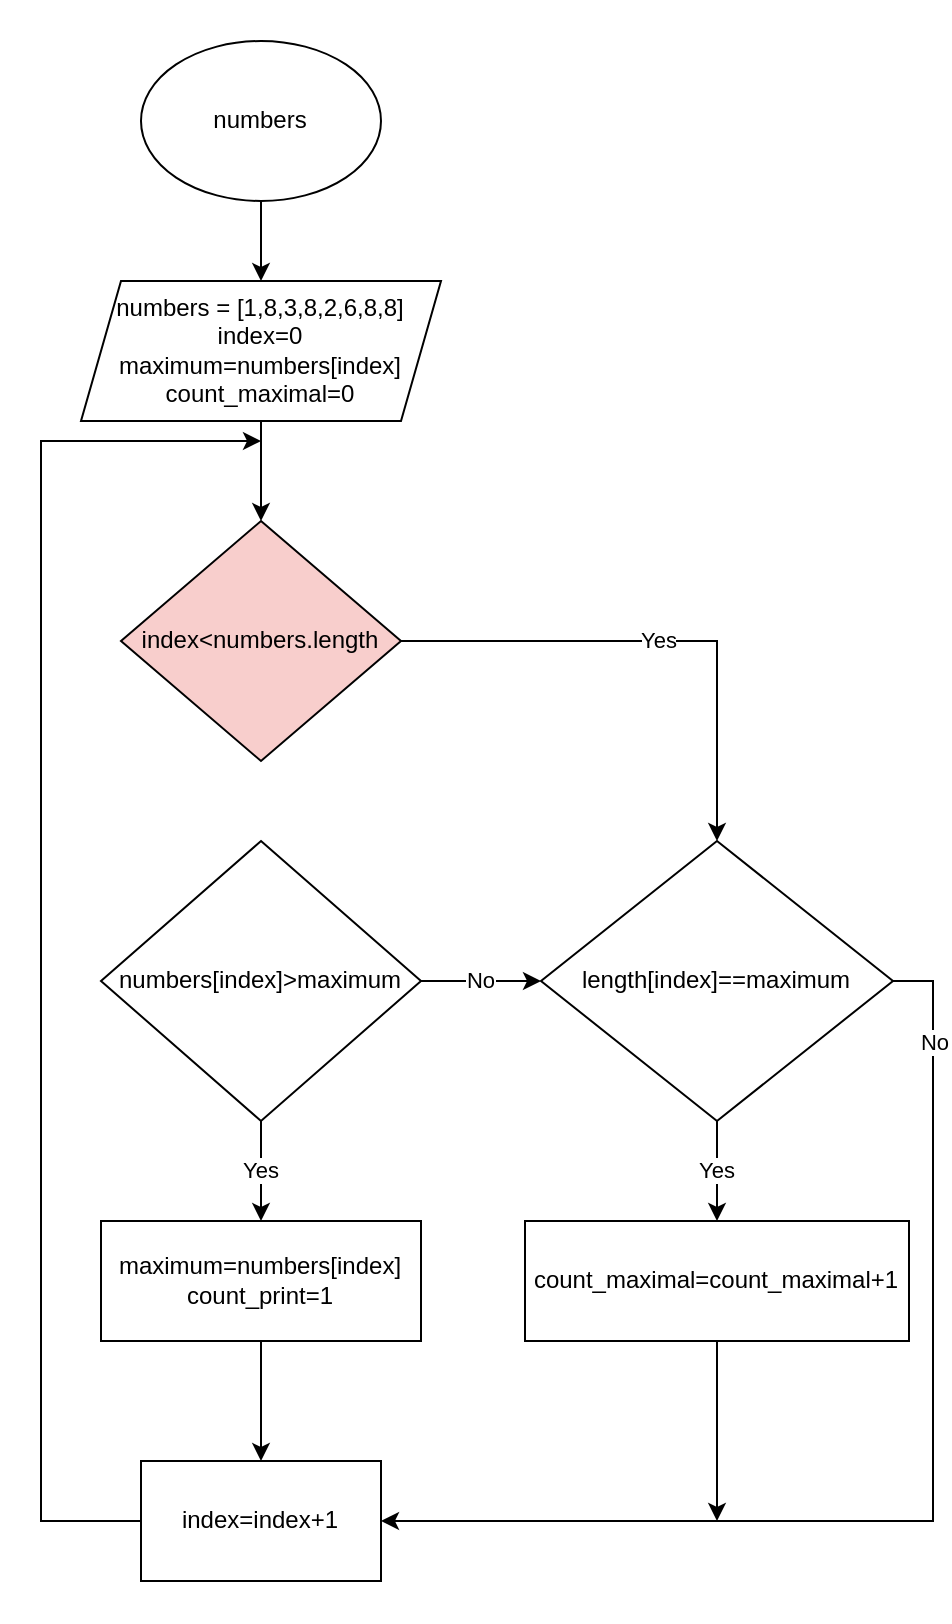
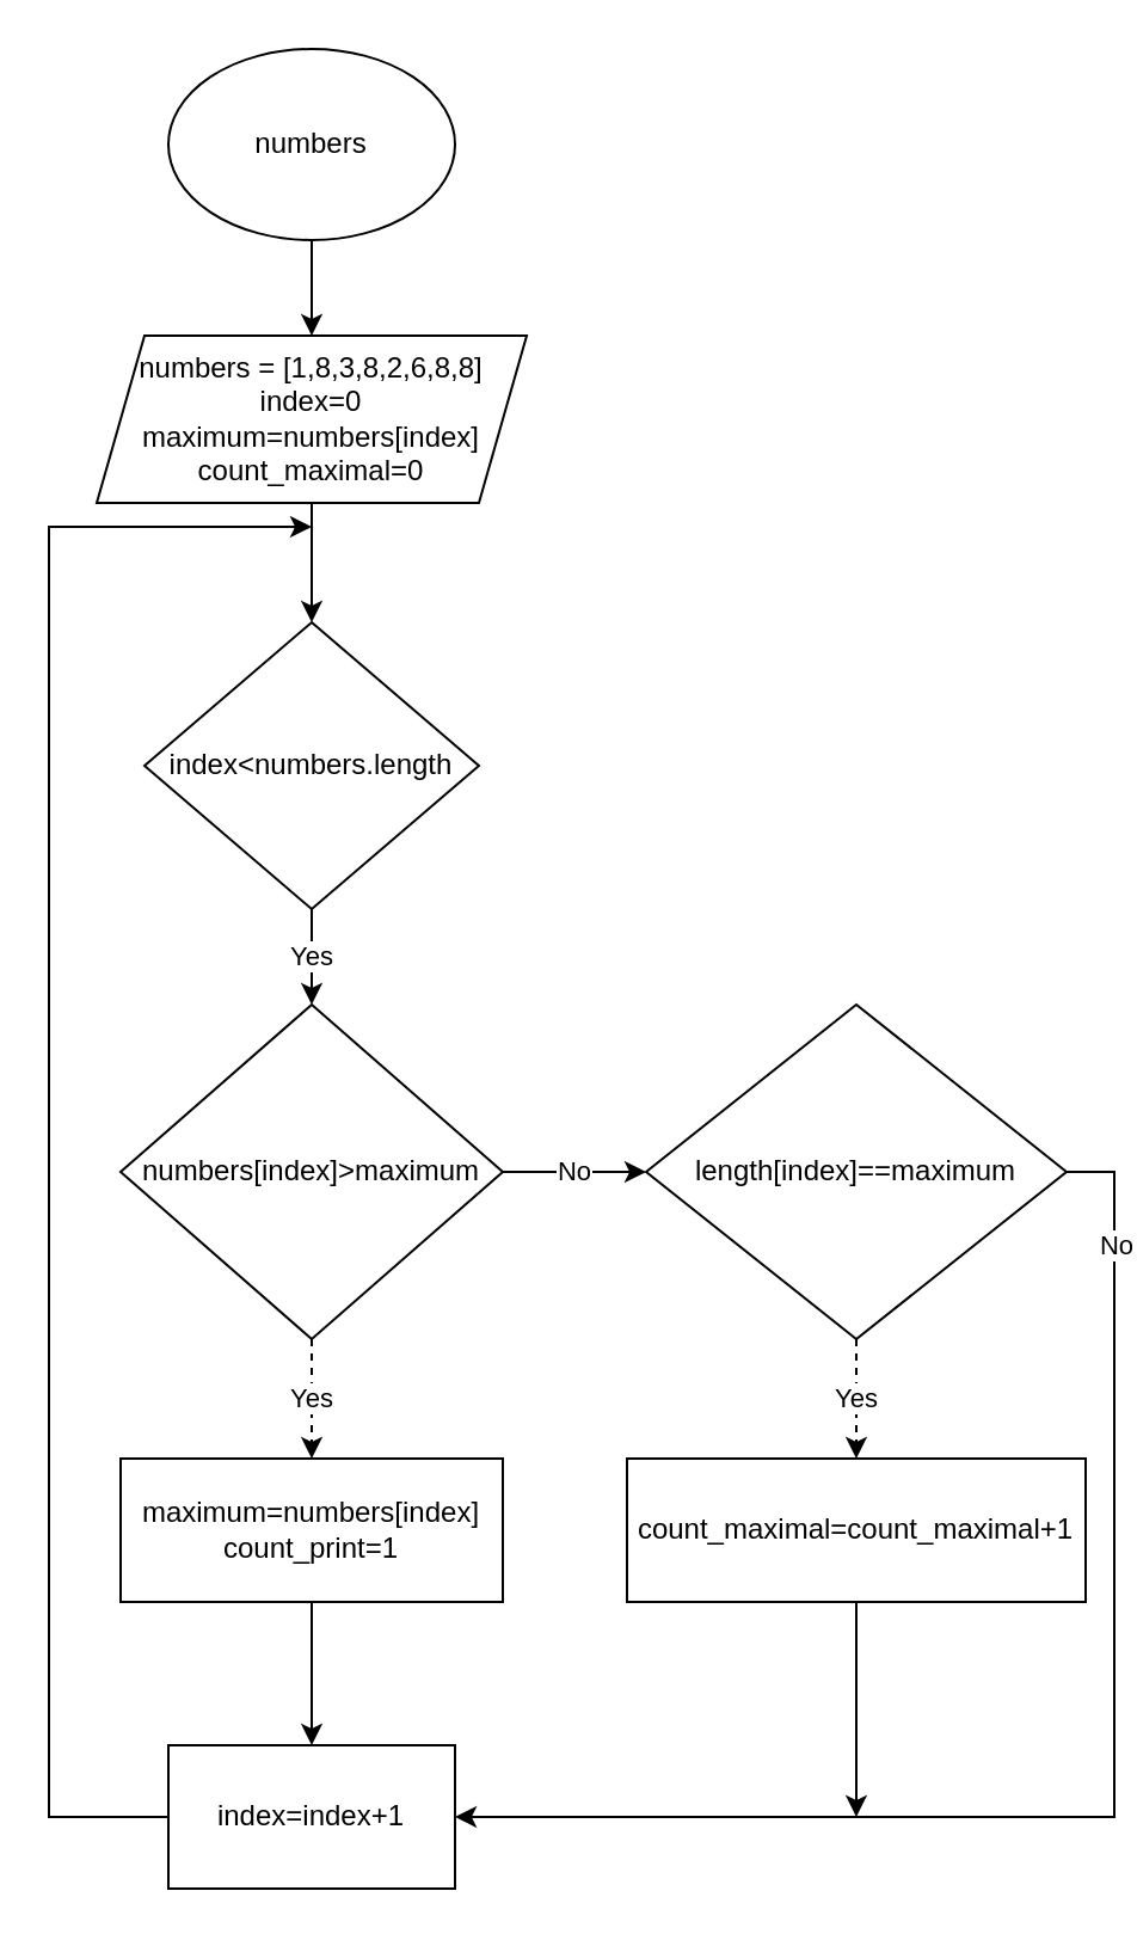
  <mxCell id="0" />
  <mxCell id="1" parent="0" />
  <mxCell id="2" value="" style="edgeStyle=orthogonalEdgeStyle;rounded=0;orthogonalLoop=1;jettySize=auto;html=1;" edge="1" parent="1" source="3" target="5"><mxGeometry relative="1" as="geometry" /></mxCell>
  <mxCell id="3" value="numbers" style="ellipse;whiteSpace=wrap;html=1;" vertex="1" parent="1"><mxGeometry x="70" y="20" width="120" height="80" as="geometry" /></mxCell>
  <mxCell id="4" value="" style="edgeStyle=orthogonalEdgeStyle;rounded=0;orthogonalLoop=1;jettySize=auto;html=1;" edge="1" parent="1" source="5" target="7"><mxGeometry relative="1" as="geometry" /></mxCell>
  <mxCell id="5" value="numbers = [1,8,3,8,2,6,8,8]&lt;br&gt;index=0&lt;br&gt;maximum=numbers[index]&lt;br&gt;count_maximal=0" style="shape=parallelogram;perimeter=parallelogramPerimeter;whiteSpace=wrap;html=1;fixedSize=1;" vertex="1" parent="1"><mxGeometry x="40" y="140" width="180" height="70" as="geometry" /></mxCell>
- <mxCell id="6" value="Yes" style="edgeStyle=orthogonalEdgeStyle;rounded=0;orthogonalLoop=1;jettySize=auto;html=1;" edge="1" parent="1" source="7" target="16"><mxGeometry relative="1" as="geometry" /></mxCell>
- <mxCell id="7" value="index&amp;lt;numbers.length" style="rhombus;whiteSpace=wrap;html=1;fillColor=#f8cecc;" vertex="1" parent="1"><mxGeometry x="60" y="260" width="140" height="120" as="geometry" /></mxCell>
- <mxCell id="8" value="Yes" style="edgeStyle=orthogonalEdgeStyle;rounded=0;orthogonalLoop=1;jettySize=auto;html=1;" edge="1" parent="1" source="10" target="12"><mxGeometry relative="1" as="geometry" /></mxCell>
+ <mxCell id="6" value="Yes" style="edgeStyle=orthogonalEdgeStyle;rounded=0;orthogonalLoop=1;jettySize=auto;html=1;" edge="1" parent="1" source="7" target="10"><mxGeometry relative="1" as="geometry" /></mxCell>
+ <mxCell id="7" value="index&amp;lt;numbers.length" style="rhombus;whiteSpace=wrap;html=1;" vertex="1" parent="1"><mxGeometry x="60" y="260" width="140" height="120" as="geometry" /></mxCell>
+ <mxCell id="8" value="Yes" style="edgeStyle=orthogonalEdgeStyle;rounded=0;orthogonalLoop=1;jettySize=auto;html=1;dashed=1;" edge="1" parent="1" source="10" target="12"><mxGeometry relative="1" as="geometry" /></mxCell>
  <mxCell id="9" value="No" style="edgeStyle=orthogonalEdgeStyle;rounded=0;orthogonalLoop=1;jettySize=auto;html=1;" edge="1" parent="1" source="10" target="16"><mxGeometry relative="1" as="geometry" /></mxCell>
  <mxCell id="10" value="numbers[index]&amp;gt;maximum" style="rhombus;whiteSpace=wrap;html=1;" vertex="1" parent="1"><mxGeometry x="50" y="420" width="160" height="140" as="geometry" /></mxCell>
  <mxCell id="11" value="" style="edgeStyle=orthogonalEdgeStyle;rounded=0;orthogonalLoop=1;jettySize=auto;html=1;" edge="1" parent="1" source="12" target="20"><mxGeometry relative="1" as="geometry" /></mxCell>
  <mxCell id="12" value="maximum=numbers[index]&lt;br&gt;count_print=1" style="rounded=0;whiteSpace=wrap;html=1;" vertex="1" parent="1"><mxGeometry x="50" y="610" width="160" height="60" as="geometry" /></mxCell>
- <mxCell id="13" value="Yes" style="edgeStyle=orthogonalEdgeStyle;rounded=0;orthogonalLoop=1;jettySize=auto;html=1;" edge="1" parent="1" source="16" target="18"><mxGeometry relative="1" as="geometry" /></mxCell>
+ <mxCell id="13" value="Yes" style="edgeStyle=orthogonalEdgeStyle;rounded=0;orthogonalLoop=1;jettySize=auto;html=1;dashed=1;" edge="1" parent="1" source="16" target="18"><mxGeometry relative="1" as="geometry" /></mxCell>
  <mxCell id="14" style="edgeStyle=orthogonalEdgeStyle;rounded=0;orthogonalLoop=1;jettySize=auto;html=1;exitX=1;exitY=0.5;exitDx=0;exitDy=0;entryX=1;entryY=0.5;entryDx=0;entryDy=0;" edge="1" parent="1" source="16" target="20"><mxGeometry relative="1" as="geometry" /></mxCell>
  <mxCell id="15" value="No" style="edgeLabel;html=1;align=center;verticalAlign=middle;resizable=0;points=[];" vertex="1" connectable="0" parent="14"><mxGeometry x="-0.276" relative="1" as="geometry"><mxPoint y="-155" as="offset" /></mxGeometry></mxCell>
  <mxCell id="16" value="length[index]==maximum" style="rhombus;whiteSpace=wrap;html=1;" vertex="1" parent="1"><mxGeometry x="270" y="420" width="176" height="140" as="geometry" /></mxCell>
  <mxCell id="17" style="edgeStyle=orthogonalEdgeStyle;rounded=0;orthogonalLoop=1;jettySize=auto;html=1;" edge="1" parent="1" source="18"><mxGeometry relative="1" as="geometry"><mxPoint x="358" y="760" as="targetPoint" /></mxGeometry></mxCell>
  <mxCell id="18" value="count_maximal=count_maximal+1" style="rounded=0;whiteSpace=wrap;html=1;" vertex="1" parent="1"><mxGeometry x="262" y="610" width="192" height="60" as="geometry" /></mxCell>
  <mxCell id="19" style="edgeStyle=orthogonalEdgeStyle;rounded=0;orthogonalLoop=1;jettySize=auto;html=1;exitX=0;exitY=0.5;exitDx=0;exitDy=0;" edge="1" parent="1" source="20"><mxGeometry relative="1" as="geometry"><mxPoint x="130" y="220" as="targetPoint" /><Array as="points"><mxPoint x="20" y="760" /><mxPoint x="20" y="220" /></Array></mxGeometry></mxCell>
  <mxCell id="20" value="index=index+1" style="rounded=0;whiteSpace=wrap;html=1;" vertex="1" parent="1"><mxGeometry x="70" y="730" width="120" height="60" as="geometry" /></mxCell>
